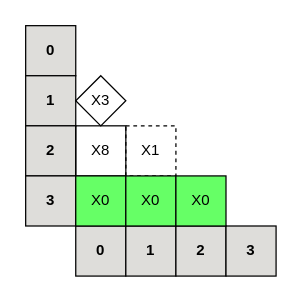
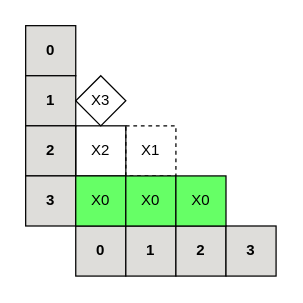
  <mxCell id="0" />
  <mxCell id="1" parent="0" />
  <mxCell id="2" value="0" style="whiteSpace=wrap;html=1;aspect=fixed;fontStyle=1;fillColor=#deddda;" parent="1" vertex="1"><mxGeometry x="20" y="20" width="40" height="40" as="geometry" /></mxCell>
  <mxCell id="3" value="1" style="whiteSpace=wrap;html=1;aspect=fixed;fontStyle=1;fillColor=#deddda;" parent="1" vertex="1"><mxGeometry x="20" y="60" width="40" height="40" as="geometry" /></mxCell>
  <mxCell id="4" value="2" style="whiteSpace=wrap;html=1;aspect=fixed;fontStyle=1;fillColor=#deddda;" parent="1" vertex="1"><mxGeometry x="20" y="100" width="40" height="40" as="geometry" /></mxCell>
  <mxCell id="5" value="3" style="whiteSpace=wrap;html=1;aspect=fixed;fontStyle=1;fillColor=#deddda;" parent="1" vertex="1"><mxGeometry x="20" y="140" width="40" height="40" as="geometry" /></mxCell>
  <mxCell id="6" value="0" style="whiteSpace=wrap;html=1;aspect=fixed;fontStyle=1;fillColor=#deddda;" parent="1" vertex="1"><mxGeometry x="60" y="180" width="40" height="40" as="geometry" /></mxCell>
  <mxCell id="7" value="1" style="whiteSpace=wrap;html=1;aspect=fixed;fontStyle=1;fillColor=#deddda;" parent="1" vertex="1"><mxGeometry x="100" y="180" width="40" height="40" as="geometry" /></mxCell>
  <mxCell id="8" value="2" style="whiteSpace=wrap;html=1;aspect=fixed;fontStyle=1;fillColor=#deddda;" parent="1" vertex="1"><mxGeometry x="140" y="180" width="40" height="40" as="geometry" /></mxCell>
  <mxCell id="9" value="3" style="whiteSpace=wrap;html=1;aspect=fixed;fontStyle=1;fillColor=#deddda;" parent="1" vertex="1"><mxGeometry x="180" y="180" width="40" height="40" as="geometry" /></mxCell>
- <mxCell id="10" value="X8" style="whiteSpace=wrap;html=1;aspect=fixed;fillColor=none;" parent="1" vertex="1"><mxGeometry x="60" y="100" width="40" height="40" as="geometry" /></mxCell>
+ <mxCell id="10" value="X2" style="whiteSpace=wrap;html=1;aspect=fixed;fillColor=none;" parent="1" vertex="1"><mxGeometry x="60" y="100" width="40" height="40" as="geometry" /></mxCell>
  <mxCell id="11" value="X1" style="whiteSpace=wrap;html=1;aspect=fixed;fillColor=none;dashed=1;" parent="1" vertex="1"><mxGeometry x="100" y="100" width="40" height="40" as="geometry" /></mxCell>
  <mxCell id="12" value="&lt;div&gt;X3&lt;/div&gt;" style="rhombus;whiteSpace=wrap;html=1;aspect=fixed;fillColor=none;" parent="1" vertex="1"><mxGeometry x="60" y="60" width="40" height="40" as="geometry" /></mxCell>
  <mxCell id="13" value="&lt;div&gt;X0&lt;/div&gt;" style="whiteSpace=wrap;html=1;aspect=fixed;fillColor=#66FF66;" vertex="1" parent="1"><mxGeometry x="60" y="140" width="40" height="40" as="geometry" /></mxCell>
  <mxCell id="14" value="&lt;div&gt;X0&lt;/div&gt;" style="whiteSpace=wrap;html=1;aspect=fixed;fillColor=#66FF66;" vertex="1" parent="1"><mxGeometry x="100" y="140" width="40" height="40" as="geometry" /></mxCell>
  <mxCell id="15" value="&lt;div&gt;X0&lt;/div&gt;" style="whiteSpace=wrap;html=1;aspect=fixed;fillColor=#66FF66;" vertex="1" parent="1"><mxGeometry x="140" y="140" width="40" height="40" as="geometry" /></mxCell>
